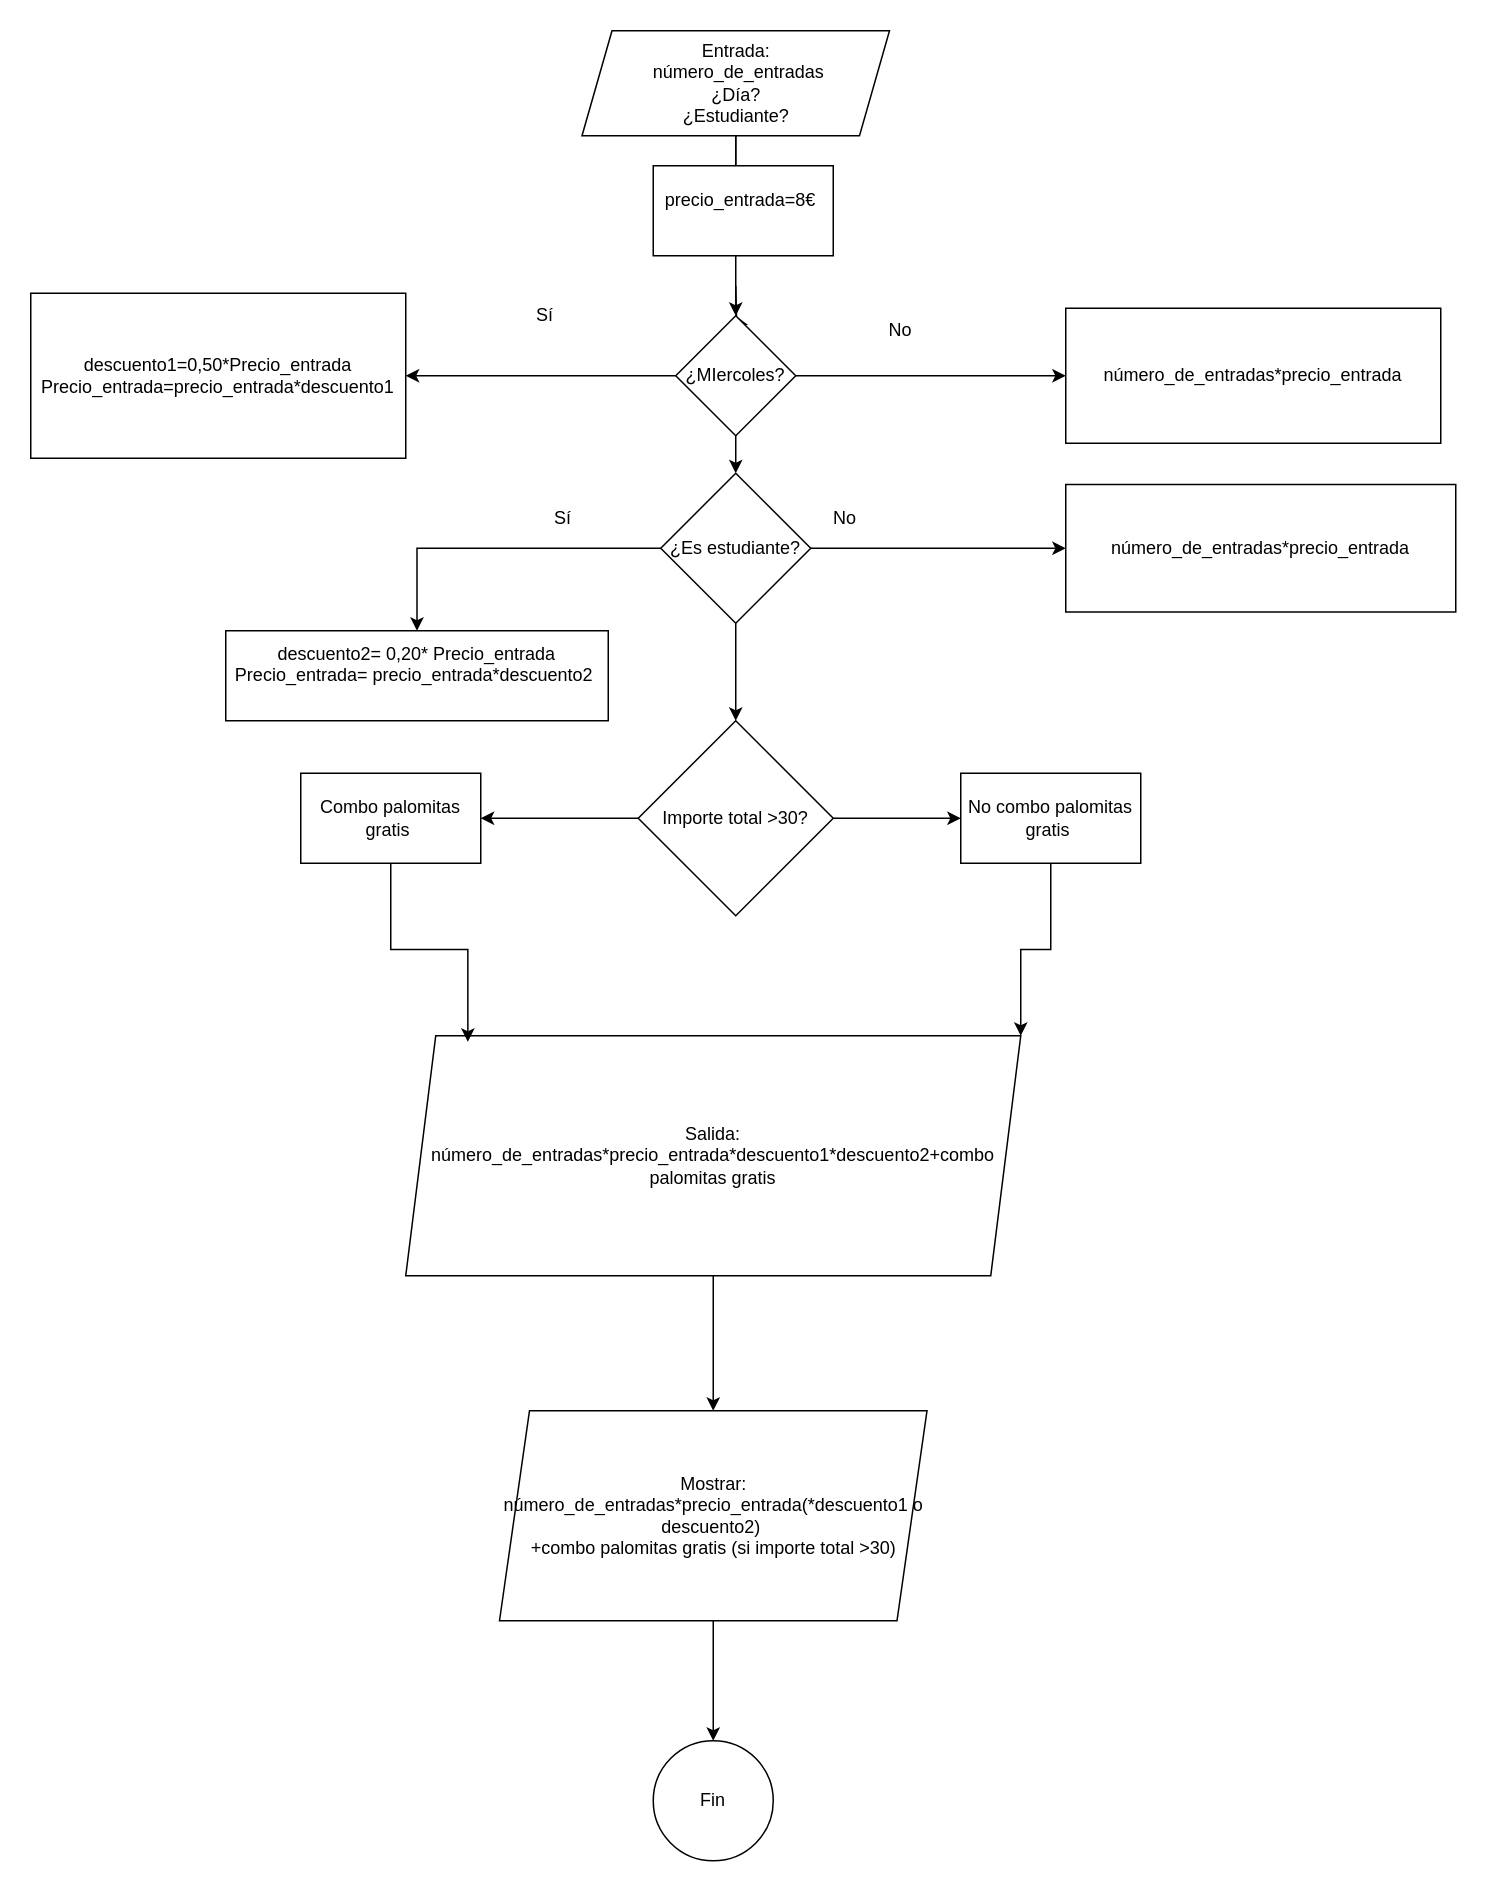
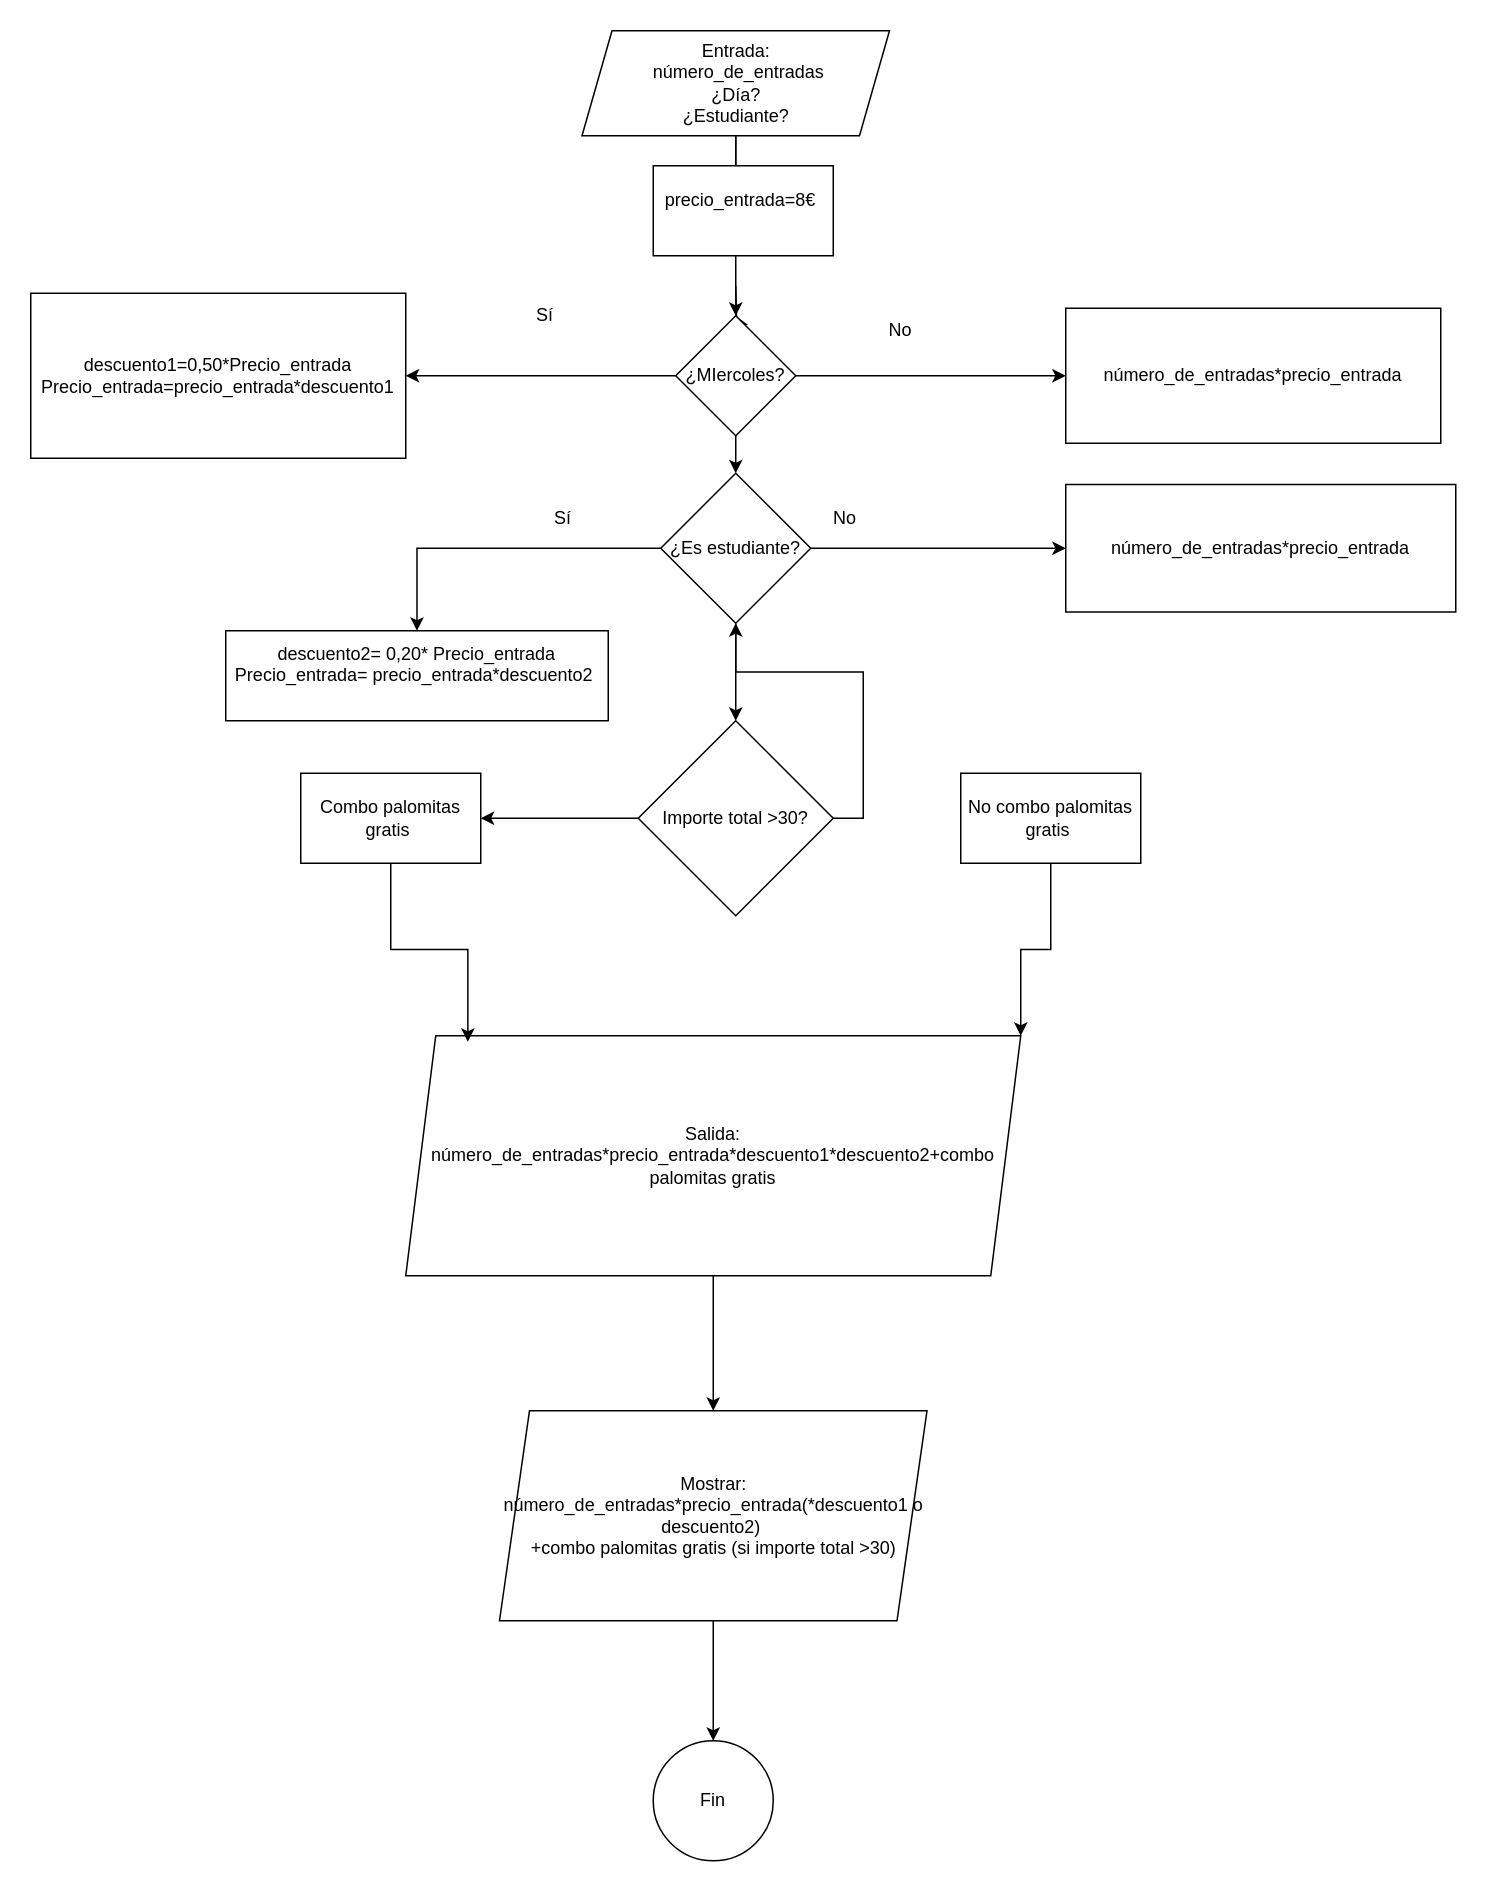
  <mxCell id="0" />
  <mxCell id="1" parent="0" />
  <mxCell id="2" value="" style="edgeStyle=orthogonalEdgeStyle;rounded=0;orthogonalLoop=1;jettySize=auto;html=1;" parent="1" source="4" edge="1"><mxGeometry relative="1" as="geometry"><mxPoint x="490" y="130" as="targetPoint" /></mxGeometry></mxCell>
  <mxCell id="3" value="" style="edgeStyle=orthogonalEdgeStyle;rounded=0;orthogonalLoop=1;jettySize=auto;html=1;" edge="1" parent="1" source="4" target="31"><mxGeometry relative="1" as="geometry" /></mxCell>
  <mxCell id="4" value="&lt;div&gt;Entrada:&lt;/div&gt;&lt;div&gt;&amp;nbsp;número_de_entradas&lt;/div&gt;&lt;div&gt;¿Día?&lt;/div&gt;&lt;div&gt;¿Estudiante?&lt;/div&gt;" style="shape=parallelogram;perimeter=parallelogramPerimeter;whiteSpace=wrap;html=1;fixedSize=1;" parent="1" vertex="1"><mxGeometry x="387.5" y="20" width="205" height="70" as="geometry" /></mxCell>
  <mxCell id="5" value="" style="edgeStyle=orthogonalEdgeStyle;rounded=0;orthogonalLoop=1;jettySize=auto;html=1;" parent="1" target="9" edge="1" source="31"><mxGeometry relative="1" as="geometry"><mxPoint x="490" y="190" as="sourcePoint" /></mxGeometry></mxCell>
  <mxCell id="6" value="" style="edgeStyle=orthogonalEdgeStyle;rounded=0;orthogonalLoop=1;jettySize=auto;html=1;" parent="1" source="9" target="10" edge="1"><mxGeometry relative="1" as="geometry" /></mxCell>
  <mxCell id="7" value="" style="edgeStyle=orthogonalEdgeStyle;rounded=0;orthogonalLoop=1;jettySize=auto;html=1;" parent="1" source="9" edge="1"><mxGeometry relative="1" as="geometry"><mxPoint x="490" y="480" as="targetPoint" /><Array as="points"><mxPoint x="490" y="340" /><mxPoint x="490" y="340" /></Array></mxGeometry></mxCell>
  <mxCell id="8" value="" style="edgeStyle=orthogonalEdgeStyle;rounded=0;orthogonalLoop=1;jettySize=auto;html=1;" edge="1" parent="1" source="9" target="34"><mxGeometry relative="1" as="geometry" /></mxCell>
  <mxCell id="9" value="¿Es estudiante?" style="rhombus;whiteSpace=wrap;html=1;" parent="1" vertex="1"><mxGeometry x="440" y="315" width="100" height="100" as="geometry" /></mxCell>
  <mxCell id="10" value="descuento2= 0,20* Precio_entrada&lt;div&gt;Precio_entrada= precio_entrada*descuento2&amp;nbsp;&lt;div&gt;&lt;br&gt;&lt;/div&gt;&lt;/div&gt;" style="whiteSpace=wrap;html=1;" parent="1" vertex="1"><mxGeometry x="150" y="420" width="255" height="60" as="geometry" /></mxCell>
  <mxCell id="11" value="Sí" style="text;strokeColor=none;align=center;fillColor=none;html=1;verticalAlign=middle;whiteSpace=wrap;rounded=0;" parent="1" vertex="1"><mxGeometry x="345" y="330" width="60" height="30" as="geometry" /></mxCell>
  <mxCell id="12" value="" style="edgeStyle=orthogonalEdgeStyle;rounded=0;orthogonalLoop=1;jettySize=auto;html=1;" parent="1" source="31" target="13" edge="1"><mxGeometry relative="1" as="geometry" /></mxCell>
  <mxCell id="13" value="descuento1=0,50*Precio_entrada&lt;div&gt;Precio_entrada=precio_entrada*descuento1&lt;/div&gt;" style="whiteSpace=wrap;html=1;" parent="1" vertex="1"><mxGeometry x="20" y="195" width="250" height="110" as="geometry" /></mxCell>
  <mxCell id="14" value="Sí" style="text;strokeColor=none;align=center;fillColor=none;html=1;verticalAlign=middle;whiteSpace=wrap;rounded=0;" parent="1" vertex="1"><mxGeometry x="332.5" y="195" width="60" height="30" as="geometry" /></mxCell>
  <mxCell id="15" value="No" style="text;strokeColor=none;align=center;fillColor=none;html=1;verticalAlign=middle;whiteSpace=wrap;rounded=0;" parent="1" vertex="1"><mxGeometry x="570" y="205" width="60" height="30" as="geometry" /></mxCell>
  <mxCell id="16" value="No" style="text;strokeColor=none;align=center;fillColor=none;html=1;verticalAlign=middle;whiteSpace=wrap;rounded=0;" parent="1" vertex="1"><mxGeometry x="532.5" y="330" width="60" height="30" as="geometry" /></mxCell>
  <mxCell id="17" value="" style="edgeStyle=orthogonalEdgeStyle;rounded=0;orthogonalLoop=1;jettySize=auto;html=1;" parent="1" source="19" target="20" edge="1"><mxGeometry relative="1" as="geometry" /></mxCell>
- <mxCell id="18" style="edgeStyle=orthogonalEdgeStyle;rounded=0;orthogonalLoop=1;jettySize=auto;html=1;exitX=1;exitY=0.5;exitDx=0;exitDy=0;entryX=0;entryY=0.5;entryDx=0;entryDy=0;" edge="1" parent="1" source="19" target="22"><mxGeometry relative="1" as="geometry" /></mxCell>
+ <mxCell id="18" style="edgeStyle=orthogonalEdgeStyle;rounded=0;orthogonalLoop=1;jettySize=auto;html=1;exitX=1;exitY=0.5;exitDx=0;exitDy=0;" edge="1" parent="1" source="19" target="9"><mxGeometry relative="1" as="geometry" /></mxCell>
  <mxCell id="19" value="Importe total &amp;gt;30?" style="rhombus;whiteSpace=wrap;html=1;" parent="1" vertex="1"><mxGeometry x="425" y="480" width="130" height="130" as="geometry" /></mxCell>
  <mxCell id="20" value="Combo palomitas gratis&amp;nbsp;" style="whiteSpace=wrap;html=1;" parent="1" vertex="1"><mxGeometry x="200" y="515" width="120" height="60" as="geometry" /></mxCell>
  <mxCell id="21" style="edgeStyle=orthogonalEdgeStyle;rounded=0;orthogonalLoop=1;jettySize=auto;html=1;exitX=0.5;exitY=1;exitDx=0;exitDy=0;entryX=1;entryY=0;entryDx=0;entryDy=0;" parent="1" source="22" target="24" edge="1"><mxGeometry relative="1" as="geometry" /></mxCell>
  <mxCell id="22" value="No combo palomitas gratis&amp;nbsp;" style="whiteSpace=wrap;html=1;" parent="1" vertex="1"><mxGeometry x="640" y="515" width="120" height="60" as="geometry" /></mxCell>
  <mxCell id="23" value="" style="edgeStyle=orthogonalEdgeStyle;rounded=0;orthogonalLoop=1;jettySize=auto;html=1;" parent="1" source="24" target="27" edge="1"><mxGeometry relative="1" as="geometry" /></mxCell>
  <mxCell id="24" value="Salida: número_de_entradas*precio_entrada*descuento1*descuento2+combo palomitas gratis" style="shape=parallelogram;perimeter=parallelogramPerimeter;whiteSpace=wrap;html=1;fixedSize=1;" parent="1" vertex="1"><mxGeometry x="270" y="690" width="410" height="160" as="geometry" /></mxCell>
  <mxCell id="25" style="edgeStyle=orthogonalEdgeStyle;rounded=0;orthogonalLoop=1;jettySize=auto;html=1;exitX=0.5;exitY=1;exitDx=0;exitDy=0;entryX=0.101;entryY=0.025;entryDx=0;entryDy=0;entryPerimeter=0;" parent="1" source="20" target="24" edge="1"><mxGeometry relative="1" as="geometry" /></mxCell>
  <mxCell id="26" value="" style="edgeStyle=orthogonalEdgeStyle;rounded=0;orthogonalLoop=1;jettySize=auto;html=1;" edge="1" parent="1" source="27" target="28"><mxGeometry relative="1" as="geometry" /></mxCell>
  <mxCell id="27" value="Mostrar: número_de_entradas*precio_entrada(*descuento1 o descuento2)&amp;nbsp;&lt;div&gt;+combo palomitas gratis (si importe total &amp;gt;30)&lt;/div&gt;" style="shape=parallelogram;perimeter=parallelogramPerimeter;whiteSpace=wrap;html=1;fixedSize=1;" parent="1" vertex="1"><mxGeometry x="332.5" y="940" width="285" height="140" as="geometry" /></mxCell>
  <mxCell id="28" value="Fin" style="ellipse;whiteSpace=wrap;html=1;" vertex="1" parent="1"><mxGeometry x="435" y="1160" width="80" height="80" as="geometry" /></mxCell>
  <mxCell id="29" value="" style="edgeStyle=orthogonalEdgeStyle;rounded=0;orthogonalLoop=1;jettySize=auto;html=1;" edge="1" parent="1" target="31"><mxGeometry relative="1" as="geometry"><mxPoint x="490" y="190" as="sourcePoint" /><mxPoint x="490" y="280" as="targetPoint" /></mxGeometry></mxCell>
  <mxCell id="30" value="" style="edgeStyle=orthogonalEdgeStyle;rounded=0;orthogonalLoop=1;jettySize=auto;html=1;" edge="1" parent="1" source="31" target="33"><mxGeometry relative="1" as="geometry" /></mxCell>
  <mxCell id="31" value="¿MIercoles?" style="rhombus;whiteSpace=wrap;html=1;" parent="1" vertex="1"><mxGeometry x="450" y="210" width="80" height="80" as="geometry" /></mxCell>
  <mxCell id="32" value="&lt;div&gt;&lt;span style=&quot;background-color: transparent; color: light-dark(rgb(0, 0, 0), rgb(255, 255, 255));&quot;&gt;precio_entrada=8€&amp;nbsp;&lt;/span&gt;&lt;/div&gt;&lt;div&gt;&lt;br&gt;&lt;/div&gt;" style="rounded=0;whiteSpace=wrap;html=1;" vertex="1" parent="1"><mxGeometry x="435" y="110" width="120" height="60" as="geometry" /></mxCell>
  <mxCell id="33" value="número_de_entradas*precio_entrada" style="whiteSpace=wrap;html=1;" vertex="1" parent="1"><mxGeometry x="710" y="205" width="250" height="90" as="geometry" /></mxCell>
  <mxCell id="34" value="número_de_entradas*precio_entrada" style="whiteSpace=wrap;html=1;" vertex="1" parent="1"><mxGeometry x="710" y="322.5" width="260" height="85" as="geometry" /></mxCell>
